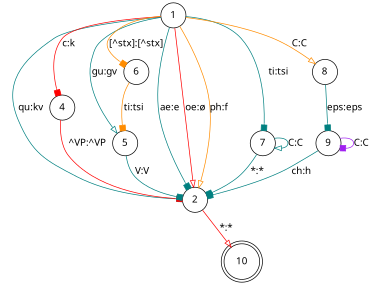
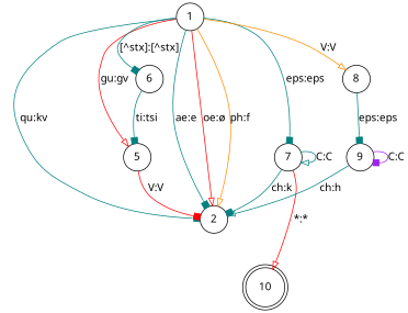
  digraph {
    fontname="Noto Sans"
    nodesep=0.25
    rankdir=TB
    ranksep=0.4
    node [fontname="Noto Sans" fontsize=14 shape=circle style=solid]
    edge [arrowhead=box color=teal fontname="Noto Sans" fontsize=14]
    n1 [label=1]
    n2 [label=2]
-   n3 [label=4]
    n4 [label=5]
    n5 [label=6]
    n6 [label=7]
    n7 [label=8]
    n8 [label=10 shape=doublecircle]
    n9 [label=9]
    n1 -> n2 [label="ae:e"]
    n1 -> n2 [arrowhead=onormal color=red label="oe:ø"]
    n1 -> n2 [arrowhead=onormal color=darkorange label="ph:f"]
    n1 -> n2 [label="qu:kv"]
-   n1 -> n3 [color=red label="c:k"]
-   n1 -> n4 [arrowhead=onormal label="gu:gv"]
-   n1 -> n5 [color=darkorange label="[^stx]:[^stx]"]
-   n1 -> n6 [label="ti:tsi"]
-   n1 -> n7 [arrowhead=onormal color=darkorange label="C:C"]
-   n2 -> n8 [arrowhead=onormal color=red label="*:*"]
-   n3 -> n2 [color=red label="^VP:^VP"]
-   n4 -> n2 [label="V:V"]
-   n5 -> n4 [color=darkorange label="ti:tsi"]
-   n6 -> n2 [label="*:*"]
+   n1 -> n4 [arrowhead=onormal color=red label="gu:gv"]
+   n1 -> n5 [label="[^stx]:[^stx]"]
+   n1 -> n6 [label="eps:eps"]
+   n1 -> n7 [arrowhead=onormal color=darkorange label="V:V"]
+   n6 -> n8 [arrowhead=onormal color=red label="*:*"]
+   n4 -> n2 [color=red label="V:V"]
+   n5 -> n4 [label="ti:tsi"]
+   n6 -> n2 [label="ch:k"]
    n6 -> n6 [arrowhead=onormal label="C:C"]
    n7 -> n9 [label="eps:eps"]
-   n9 -> n2 [label="ch:h"]
+   n9 -> n2 [arrowhead=onormal label="ch:h"]
    n9 -> n9 [color=purple label="C:C"]
  }
